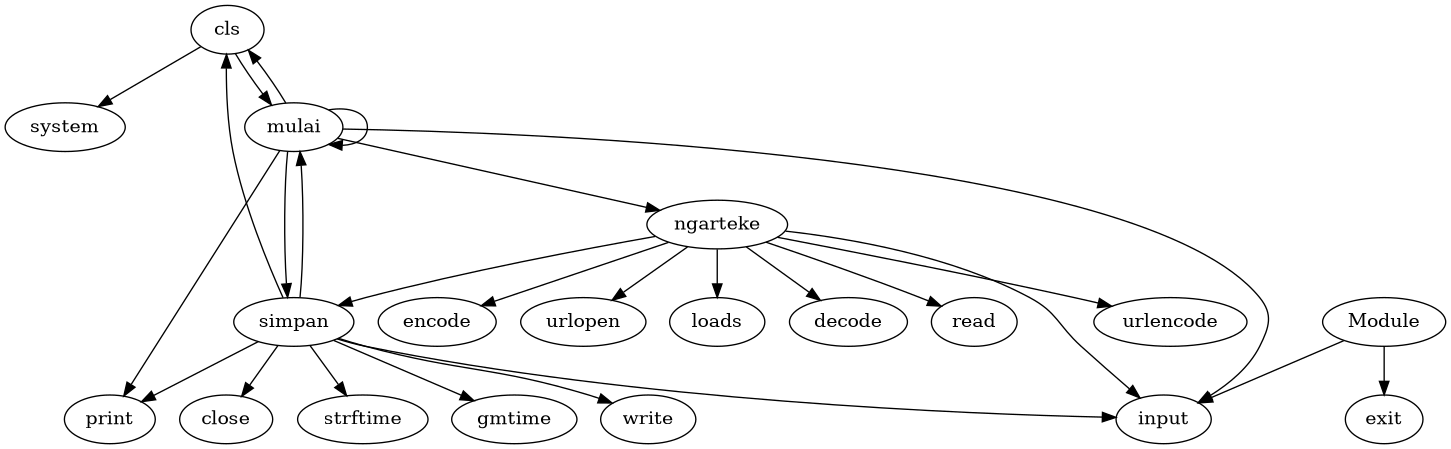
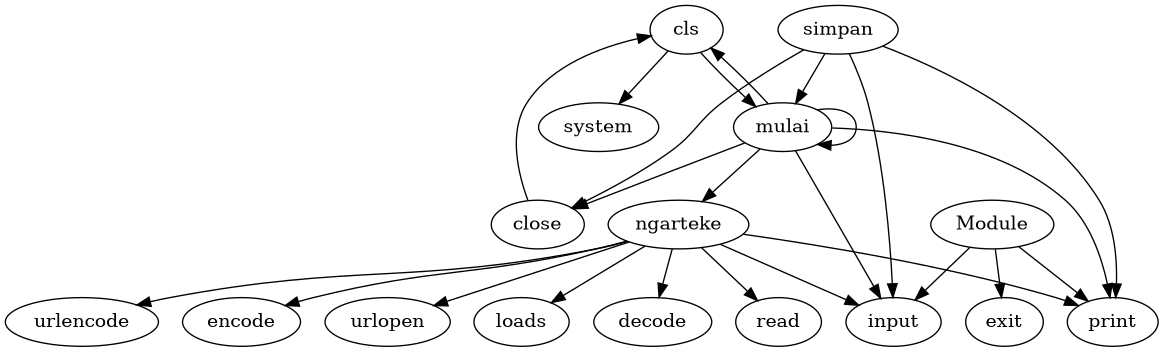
  digraph {
    cls
    system
    mulai
    simpan
    print
    input
    ngarteke
-   strftime
-   gmtime
-   write
    close
    urlencode
    encode
    urlopen
    loads
    decode
    read
    Module
    exit
    cls -> system
    cls -> mulai
    mulai -> cls
    mulai -> mulai
-   mulai -> simpan
+   mulai -> close
    mulai -> print
    mulai -> input
    mulai -> ngarteke
-   simpan -> cls
+   close -> cls
    simpan -> mulai
    simpan -> print
    simpan -> input
-   simpan -> strftime
-   simpan -> gmtime
-   simpan -> write
    simpan -> close
-   ngarteke -> simpan
+   ngarteke -> print
    ngarteke -> input
    ngarteke -> urlencode
    ngarteke -> encode
    ngarteke -> urlopen
    ngarteke -> loads
    ngarteke -> decode
    ngarteke -> read
+   Module -> print
    Module -> input
    Module -> exit
  }
